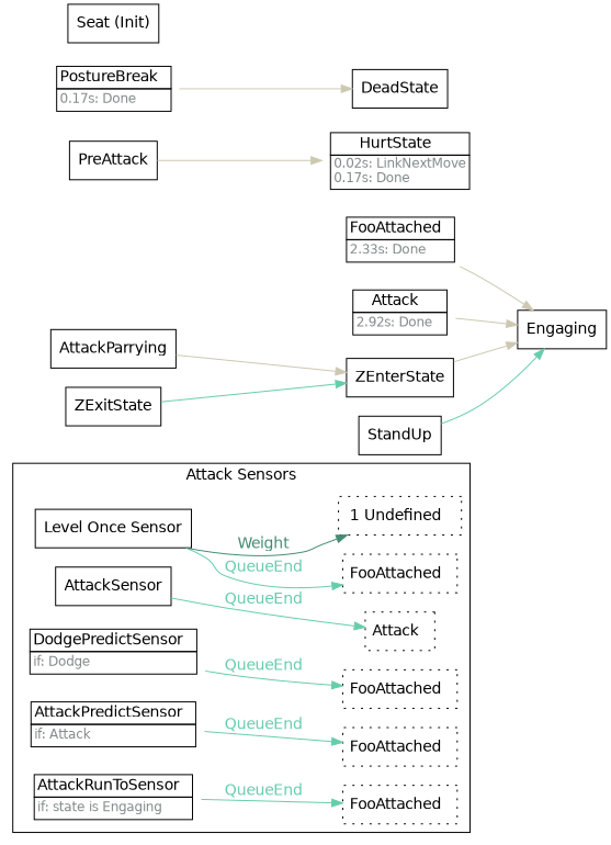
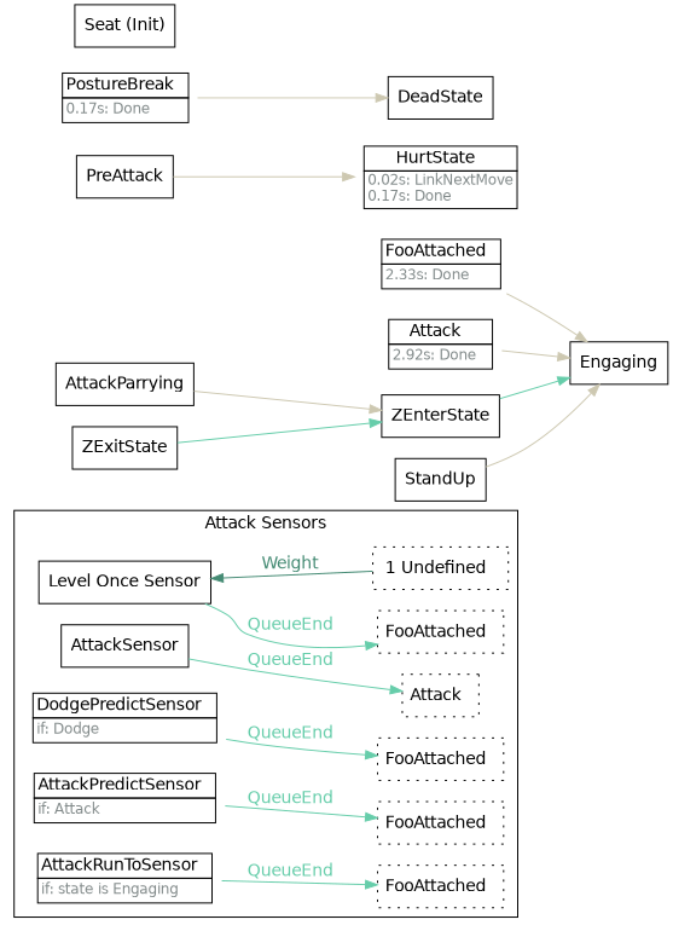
  strict digraph {
    rankdir=LR
    node [fontname=Helvetica shape=box]
    edge [color=cornsilk3 fontcolor=cornsilk3 fontname=Helvetica]
    n1 [label="Level Once Sensor"]
    n2 [label=<<TABLE border="0" cellborder="0" cellspacing="0" cellpadding="2"><TR><TD>FooAttached  </TD></TR></TABLE>> margin=0.05 style=dotted]
    n3 [label=<<TABLE border="0" cellborder="0" cellspacing="0" cellpadding="2"><TR><TD>1 Undefined  </TD></TR></TABLE>> style=dotted]
    n4 [label=AttackSensor]
    n5 [label=<<TABLE border="0" cellborder="0" cellspacing="0" cellpadding="2"><TR><TD>Attack  </TD></TR></TABLE>> margin=0.05 style=dotted]
    n6 [label=<<TABLE border="0" cellborder="1" cellspacing="0" cellpadding="2"><TR><TD >DodgePredictSensor  </TD></TR><TR><TD align="left" balign="left"><FONT point-size="12" color="azure4">if: Dodge</FONT>  </TD></TR></TABLE>> shape=plaintext]
    n7 [label=<<TABLE border="0" cellborder="0" cellspacing="0" cellpadding="2"><TR><TD>FooAttached  </TD></TR></TABLE>> margin=0.05 style=dotted]
    n8 [label=<<TABLE border="0" cellborder="1" cellspacing="0" cellpadding="2"><TR><TD >AttackPredictSensor  </TD></TR><TR><TD align="left" balign="left"><FONT point-size="12" color="azure4">if: Attack</FONT>  </TD></TR></TABLE>> shape=plaintext]
    n9 [label=<<TABLE border="0" cellborder="0" cellspacing="0" cellpadding="2"><TR><TD>FooAttached  </TD></TR></TABLE>> margin=0.05 style=dotted]
    n10 [label=<<TABLE border="0" cellborder="1" cellspacing="0" cellpadding="2"><TR><TD >AttackRunToSensor  </TD></TR><TR><TD align="left" balign="left"><FONT point-size="12" color="azure4">if: state is Engaging</FONT>  </TD></TR></TABLE>> shape=plaintext]
    n11 [label=<<TABLE border="0" cellborder="0" cellspacing="0" cellpadding="2"><TR><TD>FooAttached  </TD></TR></TABLE>> margin=0.05 style=dotted]
    n12 [label=<<TABLE border="0" cellborder="1" cellspacing="0" cellpadding="2"><TR><TD >FooAttached  </TD></TR><TR><TD align="left" balign="left"><FONT point-size="12" color="azure4">2.33s: Done</FONT>  </TD></TR></TABLE>> shape=plaintext]
    Engaging
    n14 [label=<<TABLE border="0" cellborder="1" cellspacing="0" cellpadding="2"><TR><TD >Attack  </TD></TR><TR><TD align="left" balign="left"><FONT point-size="12" color="azure4">2.92s: Done</FONT>  </TD></TR></TABLE>> shape=plaintext]
    n15 [label=AttackParrying]
    n16 [label=ZEnterState]
    n17 [label=<<TABLE border="0" cellborder="1" cellspacing="0" cellpadding="2"><TR><TD >HurtState  </TD></TR><TR><TD align="left" balign="left"><FONT point-size="12" color="azure4">0.02s: LinkNextMove<br/>0.17s: Done</FONT>  </TD></TR></TABLE>> shape=plaintext]
    PreAttack
    n19 [label=<<TABLE border="0" cellborder="1" cellspacing="0" cellpadding="2"><TR><TD >PostureBreak  </TD></TR><TR><TD align="left" balign="left"><FONT point-size="12" color="azure4">0.17s: Done</FONT>  </TD></TR></TABLE>> shape=plaintext]
    DeadState
    n21 [label=StandUp]
    n22 [label=ZExitState]
    n23 [label="Seat (Init)"]
    subgraph cluster_1 {
      fontname=Helvetica
      label="Attack Sensors"
      rank=sink
      n1
      n2
      n3
      n4
      n5
      n6
      n7
      n8
      n9
      n10
      n11
    }
    n1 -> n2 [color=aquamarine3 fontcolor=aquamarine3 label=QueueEnd]
-   n1 -> n3 [color=aquamarine4 fontcolor=aquamarine4 label=Weight]
+   n3 -> n1 [color=aquamarine4 fontcolor=aquamarine4 label=Weight]
    n4 -> n5 [color=aquamarine3 fontcolor=aquamarine3 label=QueueEnd]
    n6 -> n7 [color=aquamarine3 fontcolor=aquamarine3 label=QueueEnd]
    n8 -> n9 [color=aquamarine3 fontcolor=aquamarine3 label=QueueEnd]
    n10 -> n11 [color=aquamarine3 fontcolor=aquamarine3 label=QueueEnd]
    n12 -> Engaging
    n14 -> Engaging
    n15 -> n16
-   n16 -> Engaging
+   n16 -> Engaging [color=aquamarine3]
    PreAttack -> n17
    n19 -> DeadState
-   n21 -> Engaging [color=aquamarine3]
+   n21 -> Engaging
    n22 -> n16 [color=aquamarine3]
  }
